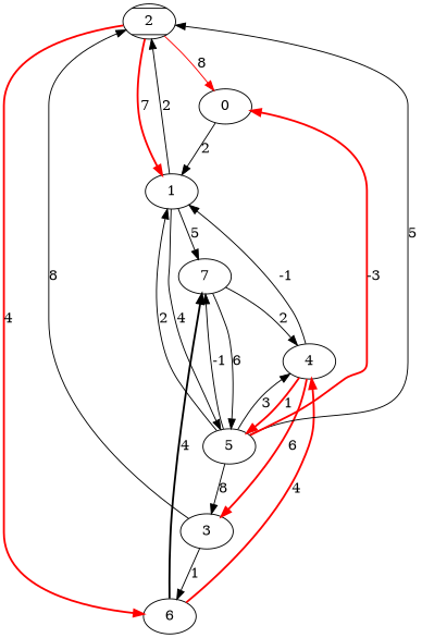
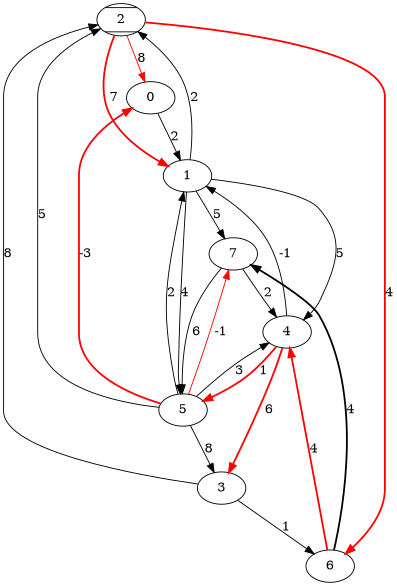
  digraph {
    fontname="DejaVu Serif"
    node [fontname="DejaVu Serif"]
    edge [fontname="DejaVu Serif"]
    2 [style=diagonals]
    0
    1
    6
    4
    5
    7
    3
    2 -> 0 [color=red label=8]
    2 -> 1 [color=red label=7 style=bold]
    2 -> 6 [color=red label=4 style=bold]
    0 -> 1 [label=2]
    1 -> 2 [label=2]
+   1 -> 4 [label=5]
    1 -> 5 [label=4]
    1 -> 7 [label=5]
    6 -> 4 [color=red label=4 style=bold]
    6 -> 7 [color=black label=4 style=bold]
    4 -> 1 [label=-1]
    4 -> 5 [color=red label=1 style=bold]
    4 -> 3 [color=red label=6 style=bold]
    5 -> 2 [label=5]
    5 -> 0 [color=red label=-3 style=bold]
    5 -> 1 [label=2]
    5 -> 4 [label=3]
-   5 -> 7 [label=-1]
+   5 -> 7 [label=-1 color=red]
    5 -> 3 [label=8]
    7 -> 4 [label=2]
    7 -> 5 [label=6]
    3 -> 2 [label=8]
    3 -> 6 [label=1]
  }
